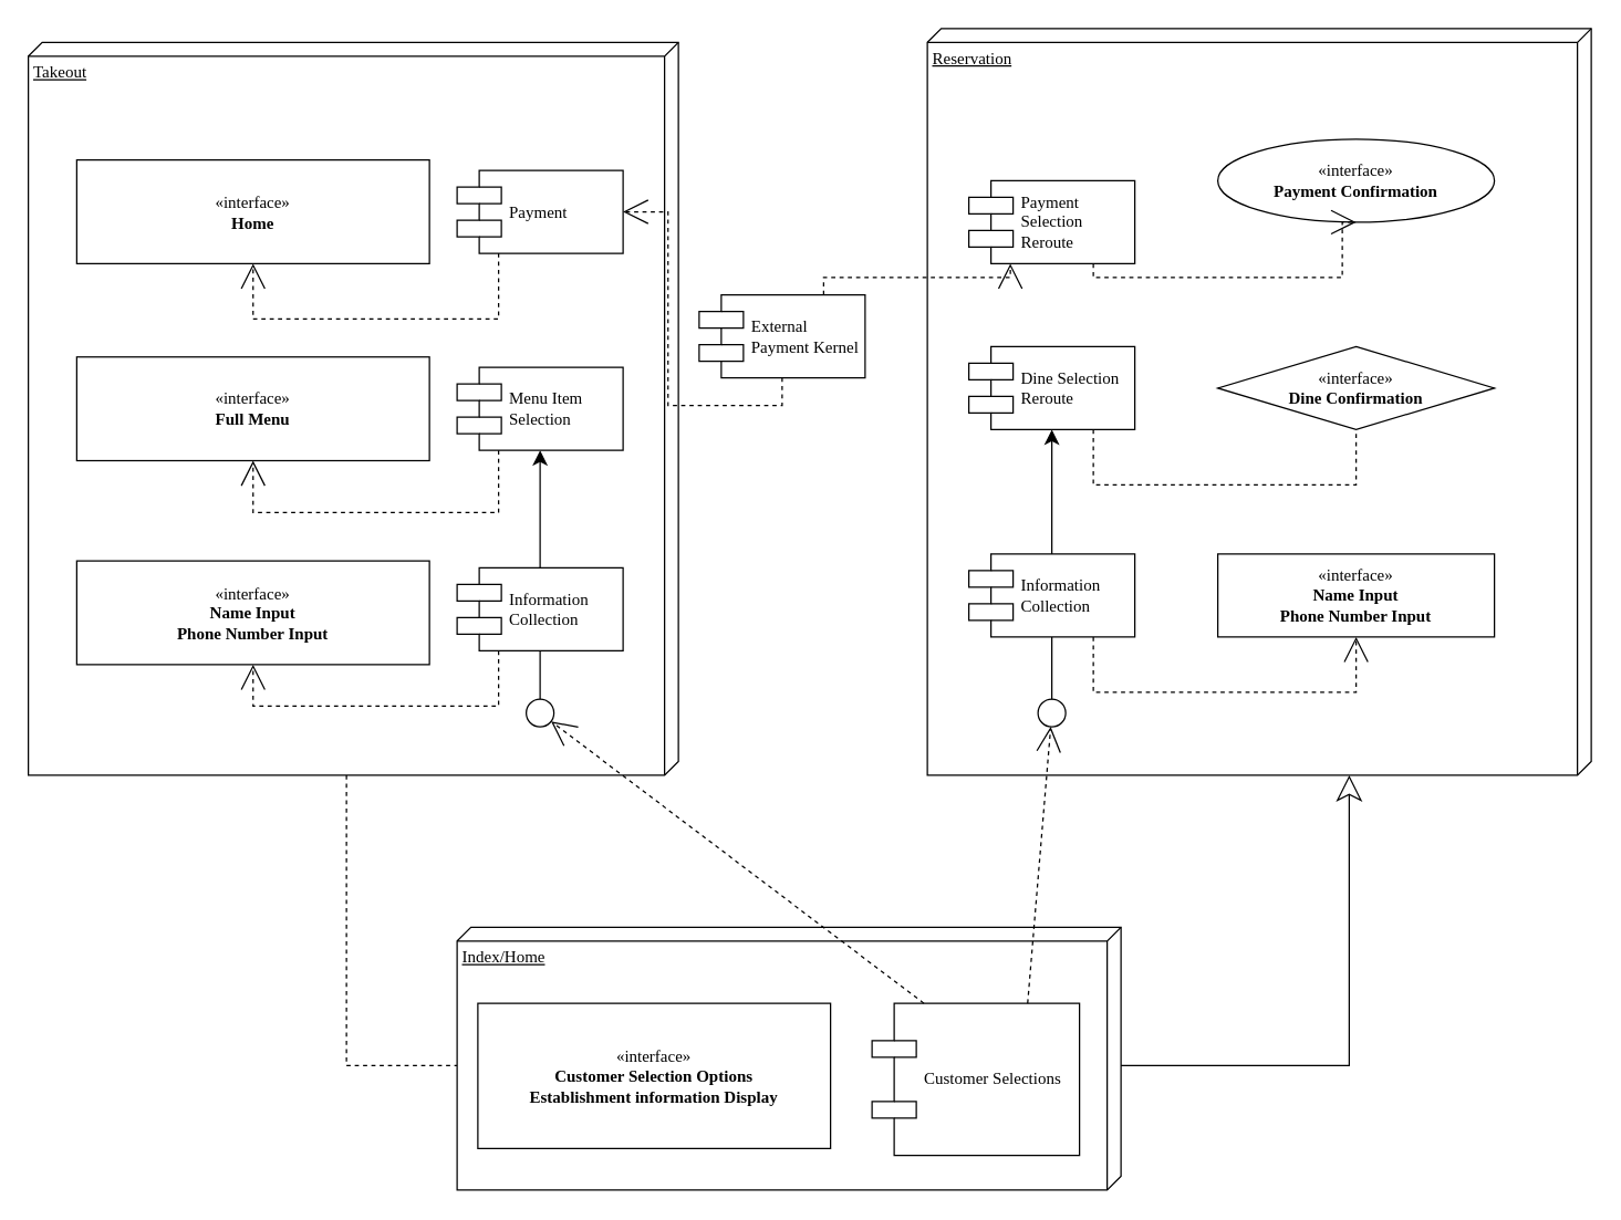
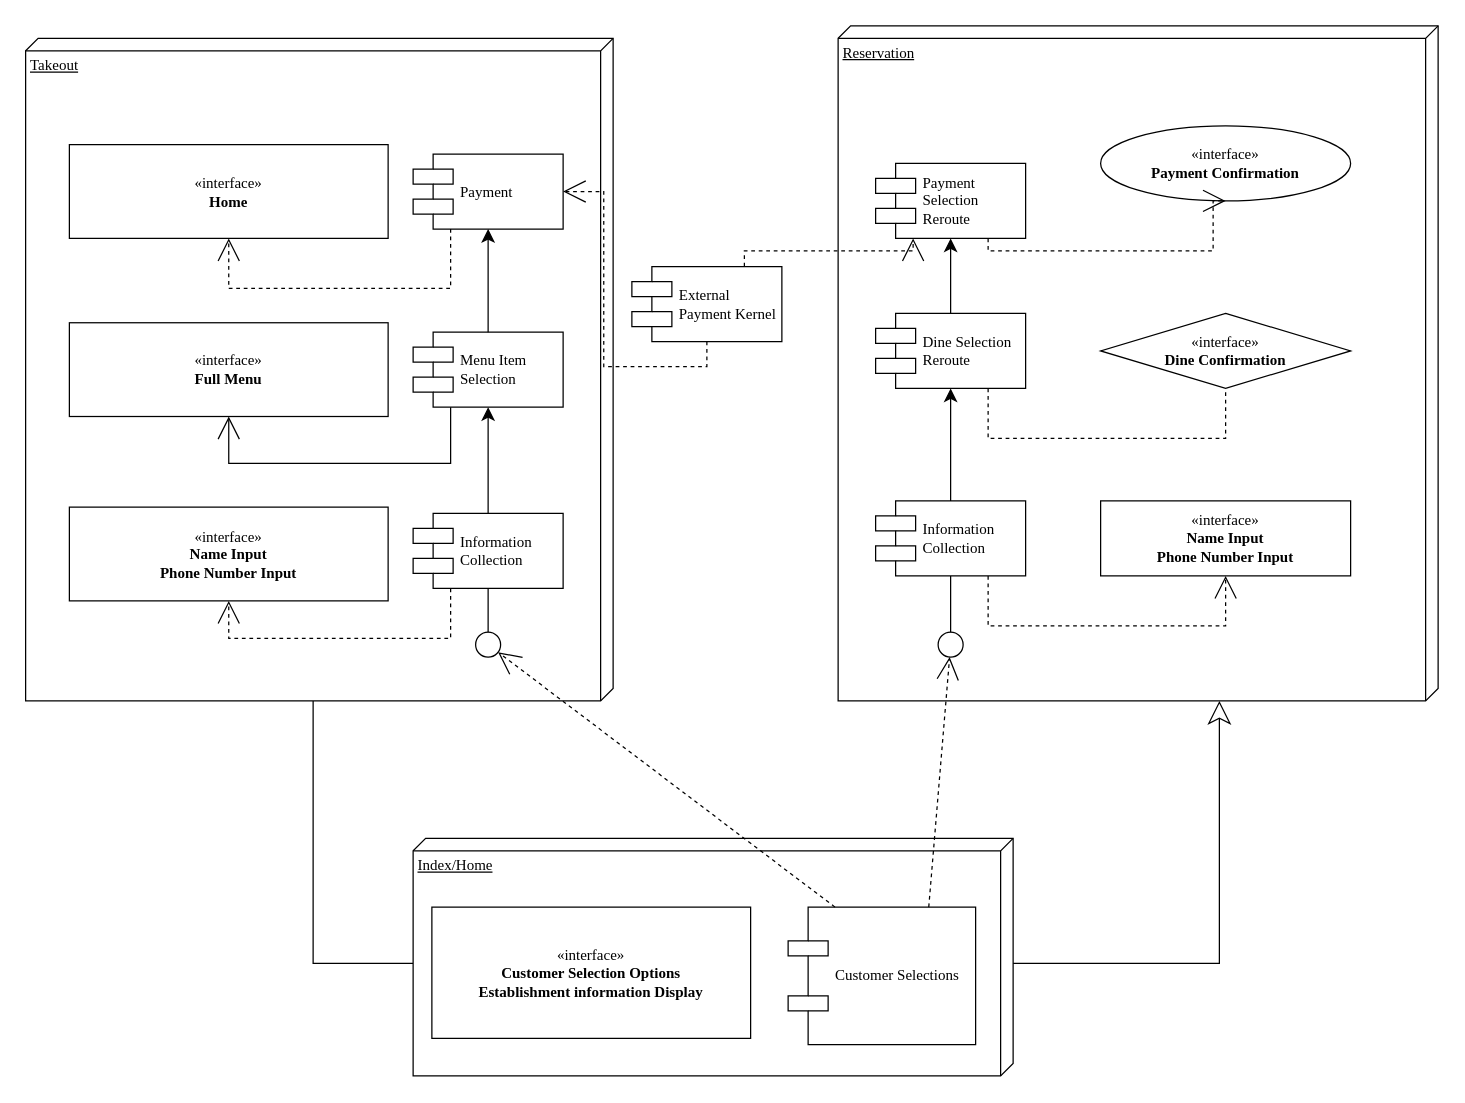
  <mxCell id="0" />
  <mxCell id="1" parent="0" />
- <mxCell id="2" style="edgeStyle=orthogonalEdgeStyle;rounded=0;orthogonalLoop=1;jettySize=auto;html=1;exitX=0;exitY=0;exitDx=530;exitDy=240;exitPerimeter=0;entryX=0;entryY=0;entryDx=100;entryDy=480;entryPerimeter=0;startSize=8;endArrow=none;endFill=0;endSize=8;targetPerimeterSpacing=0;dashed=1;" edge="1" parent="1" source="3" target="5"><mxGeometry relative="1" as="geometry" /></mxCell>
+ <mxCell id="2" style="edgeStyle=orthogonalEdgeStyle;rounded=0;orthogonalLoop=1;jettySize=auto;html=1;exitX=0;exitY=0;exitDx=530;exitDy=240;exitPerimeter=0;entryX=0;entryY=0;entryDx=100;entryDy=480;entryPerimeter=0;startSize=8;endArrow=none;endFill=0;endSize=8;targetPerimeterSpacing=0;" edge="1" parent="1" source="3" target="5"><mxGeometry relative="1" as="geometry" /></mxCell>
  <mxCell id="3" value="Takeout" style="verticalAlign=top;align=left;spacingTop=8;spacingLeft=2;spacingRight=12;shape=cube;size=10;direction=south;fontStyle=4;html=1;rounded=0;shadow=0;comic=0;labelBackgroundColor=none;strokeColor=#000000;strokeWidth=1;fillColor=#ffffff;fontFamily=Verdana;fontSize=12;fontColor=#000000;" parent="1" vertex="1"><mxGeometry x="20" y="30" width="470" height="530" as="geometry" /></mxCell>
  <mxCell id="4" value="Reservation" style="verticalAlign=top;align=left;spacingTop=8;spacingLeft=2;spacingRight=12;shape=cube;size=10;direction=south;fontStyle=4;html=1;rounded=0;shadow=0;comic=0;labelBackgroundColor=none;strokeColor=#000000;strokeWidth=1;fillColor=#ffffff;fontFamily=Verdana;fontSize=12;fontColor=#000000;" parent="1" vertex="1"><mxGeometry x="670" y="20" width="480" height="540" as="geometry" /></mxCell>
  <mxCell id="5" value="Index/Home" style="verticalAlign=top;align=left;spacingTop=8;spacingLeft=2;spacingRight=12;shape=cube;size=10;direction=south;fontStyle=4;html=1;rounded=0;shadow=0;comic=0;labelBackgroundColor=none;strokeColor=#000000;strokeWidth=1;fillColor=#ffffff;fontFamily=Verdana;fontSize=12;fontColor=#000000;" parent="1" vertex="1"><mxGeometry x="330" y="670" width="480" height="190" as="geometry" /></mxCell>
  <mxCell id="6" value="«interface»&lt;b&gt;&lt;br&gt;&lt;/b&gt;&lt;div&gt;&lt;b&gt;Customer Selection Options&lt;/b&gt;&lt;/div&gt;&lt;div&gt;&lt;b&gt;Establishment information Display&lt;/b&gt;&lt;br&gt;&lt;/div&gt;" style="html=1;rounded=0;shadow=0;comic=0;labelBackgroundColor=none;strokeColor=#000000;strokeWidth=1;fillColor=#ffffff;fontFamily=Verdana;fontSize=12;fontColor=#000000;align=center;whiteSpace=wrap;" parent="1" vertex="1"><mxGeometry x="345" y="725" width="255" height="105" as="geometry" /></mxCell>
  <mxCell id="7" style="edgeStyle=orthogonalEdgeStyle;rounded=0;orthogonalLoop=1;jettySize=auto;html=1;exitX=0.25;exitY=1;exitDx=0;exitDy=0;entryX=0.5;entryY=1;entryDx=0;entryDy=0;dashed=1;endArrow=open;endFill=0;startSize=8;endSize=16;targetPerimeterSpacing=0;" edge="1" parent="1" source="9" target="22"><mxGeometry relative="1" as="geometry"><Array as="points"><mxPoint x="360" y="510" /><mxPoint x="183" y="510" /></Array></mxGeometry></mxCell>
  <mxCell id="8" style="edgeStyle=orthogonalEdgeStyle;rounded=0;orthogonalLoop=1;jettySize=auto;html=1;exitX=0.5;exitY=0;exitDx=0;exitDy=0;entryX=0.5;entryY=1;entryDx=0;entryDy=0;startSize=8;endArrow=classic;endFill=1;endSize=8;targetPerimeterSpacing=0;" edge="1" parent="1" source="9" target="23"><mxGeometry relative="1" as="geometry" /></mxCell>
  <mxCell id="9" value="Information Collection" style="shape=component;align=left;spacingLeft=36;rounded=0;shadow=0;comic=0;labelBackgroundColor=none;strokeColor=#000000;strokeWidth=1;fillColor=#ffffff;fontFamily=Verdana;fontSize=12;fontColor=#000000;html=1;whiteSpace=wrap;" parent="1" vertex="1"><mxGeometry x="330" y="410" width="120" height="60" as="geometry" /></mxCell>
  <mxCell id="10" value="" style="ellipse;whiteSpace=wrap;html=1;rounded=0;shadow=0;comic=0;labelBackgroundColor=none;strokeColor=#000000;strokeWidth=1;fillColor=#ffffff;fontFamily=Verdana;fontSize=12;fontColor=#000000;align=center;" parent="1" vertex="1"><mxGeometry x="380" y="505" width="20" height="20" as="geometry" /></mxCell>
  <mxCell id="11" style="edgeStyle=orthogonalEdgeStyle;rounded=0;orthogonalLoop=1;jettySize=auto;html=1;exitX=0.5;exitY=0;exitDx=0;exitDy=0;entryX=0.5;entryY=1;entryDx=0;entryDy=0;startSize=8;endArrow=classic;endFill=1;endSize=8;targetPerimeterSpacing=0;" edge="1" parent="1" source="12" target="33"><mxGeometry relative="1" as="geometry" /></mxCell>
  <mxCell id="12" value="Information Collection" style="shape=component;align=left;spacingLeft=36;rounded=0;shadow=0;comic=0;labelBackgroundColor=none;strokeColor=#000000;strokeWidth=1;fillColor=#ffffff;fontFamily=Verdana;fontSize=12;fontColor=#000000;html=1;whiteSpace=wrap;" parent="1" vertex="1"><mxGeometry x="700" y="400" width="120" height="60" as="geometry" /></mxCell>
  <mxCell id="13" value="«interface»&lt;br&gt;&lt;div&gt;&lt;b&gt;Name Input&lt;/b&gt;&lt;/div&gt;&lt;div&gt;&lt;b&gt;Phone Number Input&lt;br&gt;&lt;/b&gt;&lt;/div&gt;" style="html=1;rounded=0;shadow=0;comic=0;labelBackgroundColor=none;strokeColor=#000000;strokeWidth=1;fillColor=#ffffff;fontFamily=Verdana;fontSize=12;fontColor=#000000;align=center;whiteSpace=wrap;" parent="1" vertex="1"><mxGeometry x="880" y="400" width="200" height="60" as="geometry" /></mxCell>
  <mxCell id="14" value="" style="ellipse;whiteSpace=wrap;html=1;rounded=0;shadow=0;comic=0;labelBackgroundColor=none;strokeColor=#000000;strokeWidth=1;fillColor=#ffffff;fontFamily=Verdana;fontSize=12;fontColor=#000000;align=center;" parent="1" vertex="1"><mxGeometry x="750" y="505" width="20" height="20" as="geometry" /></mxCell>
  <mxCell id="15" value="Customer Selections" style="shape=component;align=left;spacingLeft=36;rounded=0;shadow=0;comic=0;labelBackgroundColor=none;strokeColor=#000000;strokeWidth=1;fillColor=#ffffff;fontFamily=Verdana;fontSize=12;fontColor=#000000;html=1;whiteSpace=wrap;" parent="1" vertex="1"><mxGeometry x="630" y="725" width="150" height="110" as="geometry" /></mxCell>
  <mxCell id="16" style="edgeStyle=none;rounded=0;html=1;dashed=1;labelBackgroundColor=none;startArrow=none;startFill=0;startSize=8;endArrow=open;endFill=0;endSize=16;fontFamily=Verdana;fontSize=12;exitX=0.25;exitY=0;exitDx=0;exitDy=0;" parent="1" source="15" target="10" edge="1"><mxGeometry relative="1" as="geometry" /></mxCell>
  <mxCell id="17" style="edgeStyle=none;rounded=0;html=1;dashed=1;labelBackgroundColor=none;startArrow=none;startFill=0;startSize=8;endArrow=open;endFill=0;endSize=16;fontFamily=Verdana;fontSize=12;exitX=0.75;exitY=0;exitDx=0;exitDy=0;" parent="1" source="15" target="14" edge="1"><mxGeometry relative="1" as="geometry" /></mxCell>
  <mxCell id="18" style="edgeStyle=elbowEdgeStyle;rounded=0;html=1;labelBackgroundColor=none;startArrow=none;startFill=0;startSize=8;endArrow=none;endFill=0;endSize=16;fontFamily=Verdana;fontSize=12;" parent="1" source="14" target="12" edge="1"><mxGeometry relative="1" as="geometry" /></mxCell>
  <mxCell id="19" style="edgeStyle=elbowEdgeStyle;rounded=0;html=1;labelBackgroundColor=none;startArrow=none;startFill=0;startSize=8;endArrow=none;endFill=0;endSize=16;fontFamily=Verdana;fontSize=12;" parent="1" source="10" target="9" edge="1"><mxGeometry relative="1" as="geometry" /></mxCell>
  <mxCell id="20" style="edgeStyle=orthogonalEdgeStyle;rounded=0;html=1;dashed=1;labelBackgroundColor=none;startArrow=none;startFill=0;startSize=8;endArrow=open;endFill=0;endSize=16;fontFamily=Verdana;fontSize=12;exitX=0.75;exitY=1;exitDx=0;exitDy=0;" parent="1" source="12" target="13" edge="1"><mxGeometry relative="1" as="geometry"><Array as="points"><mxPoint x="790" y="500" /><mxPoint x="980" y="500" /></Array></mxGeometry></mxCell>
  <mxCell id="21" style="edgeStyle=orthogonalEdgeStyle;rounded=0;html=1;labelBackgroundColor=none;startArrow=none;startFill=0;startSize=8;endArrow=classic;endFill=0;endSize=16;fontFamily=Verdana;fontSize=12;" parent="1" source="5" target="4" edge="1"><mxGeometry relative="1" as="geometry"><Array as="points"><mxPoint x="975" y="770" /></Array></mxGeometry></mxCell>
  <mxCell id="22" value="«interface»&lt;br&gt;&lt;div&gt;&lt;b&gt;Name Input&lt;/b&gt;&lt;/div&gt;&lt;div&gt;&lt;b&gt;Phone Number Input&lt;br&gt;&lt;/b&gt;&lt;/div&gt;" style="html=1;rounded=0;shadow=0;comic=0;labelBackgroundColor=none;strokeColor=#000000;strokeWidth=1;fillColor=#ffffff;fontFamily=Verdana;fontSize=12;fontColor=#000000;align=center;whiteSpace=wrap;" vertex="1" parent="1"><mxGeometry x="55" y="405" width="255" height="75" as="geometry" /></mxCell>
  <mxCell id="23" value="Menu Item Selection" style="shape=component;align=left;spacingLeft=36;rounded=0;shadow=0;comic=0;labelBackgroundColor=none;strokeColor=#000000;strokeWidth=1;fillColor=#ffffff;fontFamily=Verdana;fontSize=12;fontColor=#000000;html=1;whiteSpace=wrap;" vertex="1" parent="1"><mxGeometry x="330" y="265" width="120" height="60" as="geometry" /></mxCell>
- <mxCell id="24" style="edgeStyle=orthogonalEdgeStyle;rounded=0;orthogonalLoop=1;jettySize=auto;html=1;entryX=0.5;entryY=1;entryDx=0;entryDy=0;dashed=1;endArrow=open;endFill=0;startSize=8;endSize=16;targetPerimeterSpacing=0;exitX=0.25;exitY=1;exitDx=0;exitDy=0;" edge="1" parent="1" target="25" source="23"><mxGeometry relative="1" as="geometry"><mxPoint x="350" y="340" as="sourcePoint" /><Array as="points"><mxPoint x="360" y="370" /><mxPoint x="183" y="370" /></Array></mxGeometry></mxCell>
+ <mxCell id="24" style="edgeStyle=orthogonalEdgeStyle;rounded=0;orthogonalLoop=1;jettySize=auto;html=1;entryX=0.5;entryY=1;entryDx=0;entryDy=0;dashed=0;endArrow=open;endFill=0;startSize=8;endSize=16;targetPerimeterSpacing=0;exitX=0.25;exitY=1;exitDx=0;exitDy=0;" edge="1" parent="1" target="25" source="23"><mxGeometry relative="1" as="geometry"><mxPoint x="350" y="340" as="sourcePoint" /><Array as="points"><mxPoint x="360" y="370" /><mxPoint x="183" y="370" /></Array></mxGeometry></mxCell>
  <mxCell id="25" value="«interface»&lt;br&gt;&lt;b&gt;Full Menu&lt;br&gt;&lt;/b&gt;" style="html=1;rounded=0;shadow=0;comic=0;labelBackgroundColor=none;strokeColor=#000000;strokeWidth=1;fillColor=#ffffff;fontFamily=Verdana;fontSize=12;fontColor=#000000;align=center;whiteSpace=wrap;" vertex="1" parent="1"><mxGeometry x="55" y="257.5" width="255" height="75" as="geometry" /></mxCell>
+ <mxCell id="26" style="edgeStyle=orthogonalEdgeStyle;rounded=0;orthogonalLoop=1;jettySize=auto;html=1;exitX=0.5;exitY=0;exitDx=0;exitDy=0;entryX=0.5;entryY=1;entryDx=0;entryDy=0;startSize=8;endArrow=classic;endFill=1;endSize=8;targetPerimeterSpacing=0;" edge="1" parent="1" target="27" source="23"><mxGeometry relative="1" as="geometry"><mxPoint x="390" y="242.5" as="sourcePoint" /></mxGeometry></mxCell>
  <mxCell id="27" value="Payment" style="shape=component;align=left;spacingLeft=36;rounded=0;shadow=0;comic=0;labelBackgroundColor=none;strokeColor=#000000;strokeWidth=1;fillColor=#ffffff;fontFamily=Verdana;fontSize=12;fontColor=#000000;html=1;whiteSpace=wrap;" vertex="1" parent="1"><mxGeometry x="330" y="122.5" width="120" height="60" as="geometry" /></mxCell>
  <mxCell id="28" style="edgeStyle=orthogonalEdgeStyle;rounded=0;orthogonalLoop=1;jettySize=auto;html=1;entryX=0.5;entryY=1;entryDx=0;entryDy=0;dashed=1;endArrow=open;endFill=0;startSize=8;endSize=16;targetPerimeterSpacing=0;exitX=0.25;exitY=1;exitDx=0;exitDy=0;" edge="1" parent="1" source="27" target="29"><mxGeometry relative="1" as="geometry"><mxPoint x="350" y="172.5" as="sourcePoint" /><Array as="points"><mxPoint x="360" y="230" /><mxPoint x="183" y="230" /></Array></mxGeometry></mxCell>
  <mxCell id="29" value="«interface»&lt;br&gt;&lt;b&gt;Home&lt;br&gt;&lt;/b&gt;" style="html=1;rounded=0;shadow=0;comic=0;labelBackgroundColor=none;strokeColor=#000000;strokeWidth=1;fillColor=#ffffff;fontFamily=Verdana;fontSize=12;fontColor=#000000;align=center;whiteSpace=wrap;" vertex="1" parent="1"><mxGeometry x="55" y="115" width="255" height="75" as="geometry" /></mxCell>
  <mxCell id="30" style="edgeStyle=orthogonalEdgeStyle;rounded=0;orthogonalLoop=1;jettySize=auto;html=1;entryX=1;entryY=0.5;entryDx=0;entryDy=0;startSize=8;endArrow=open;endFill=0;endSize=16;targetPerimeterSpacing=0;dashed=1;exitX=0.5;exitY=1;exitDx=0;exitDy=0;" edge="1" parent="1" source="32" target="27"><mxGeometry relative="1" as="geometry" /></mxCell>
  <mxCell id="31" style="edgeStyle=orthogonalEdgeStyle;rounded=0;orthogonalLoop=1;jettySize=auto;html=1;entryX=0.25;entryY=1;entryDx=0;entryDy=0;startSize=8;endArrow=open;endFill=0;endSize=16;targetPerimeterSpacing=0;exitX=0.75;exitY=1;exitDx=0;exitDy=0;dashed=1;" edge="1" parent="1" source="32" target="37"><mxGeometry relative="1" as="geometry"><Array as="points"><mxPoint x="595" y="200" /><mxPoint x="730" y="200" /></Array></mxGeometry></mxCell>
  <mxCell id="32" value="External Payment Kernel" style="shape=component;align=left;spacingLeft=36;rounded=0;shadow=0;comic=0;labelBackgroundColor=none;strokeColor=#000000;strokeWidth=1;fillColor=#ffffff;fontFamily=Verdana;fontSize=12;fontColor=#000000;html=1;whiteSpace=wrap;" vertex="1" parent="1"><mxGeometry x="505" y="212.5" width="120" height="60" as="geometry" /></mxCell>
  <mxCell id="33" value="Dine Selection Reroute" style="shape=component;align=left;spacingLeft=36;rounded=0;shadow=0;comic=0;labelBackgroundColor=none;strokeColor=#000000;strokeWidth=1;fillColor=#ffffff;fontFamily=Verdana;fontSize=12;fontColor=#000000;html=1;whiteSpace=wrap;" vertex="1" parent="1"><mxGeometry x="700" y="250" width="120" height="60" as="geometry" /></mxCell>
  <mxCell id="34" value="«interface»&lt;br&gt;&lt;div&gt;&lt;b&gt;Dine Confirmation&lt;br&gt;&lt;/b&gt;&lt;/div&gt;" style="rhombus;html=1;shadow=0;comic=0;labelBackgroundColor=none;strokeColor=#000000;strokeWidth=1;fillColor=#ffffff;fontFamily=Verdana;fontSize=12;fontColor=#000000;align=center;whiteSpace=wrap;" vertex="1" parent="1"><mxGeometry x="880" y="250" width="200" height="60" as="geometry" /></mxCell>
  <mxCell id="35" style="edgeStyle=orthogonalEdgeStyle;rounded=0;html=1;dashed=1;labelBackgroundColor=none;startArrow=none;startFill=0;startSize=8;endArrow=none;endFill=0;endSize=16;fontFamily=Verdana;fontSize=12;exitX=0.75;exitY=1;exitDx=0;exitDy=0;" edge="1" parent="1" source="33" target="34"><mxGeometry relative="1" as="geometry"><Array as="points"><mxPoint x="790" y="350" /><mxPoint x="980" y="350" /></Array></mxGeometry></mxCell>
+ <mxCell id="36" style="edgeStyle=orthogonalEdgeStyle;rounded=0;orthogonalLoop=1;jettySize=auto;html=1;exitX=0.5;exitY=0;exitDx=0;exitDy=0;entryX=0.5;entryY=1;entryDx=0;entryDy=0;startSize=8;endArrow=classic;endFill=1;endSize=8;targetPerimeterSpacing=0;" edge="1" parent="1" target="37" source="33"><mxGeometry relative="1" as="geometry"><mxPoint x="770" y="250" as="sourcePoint" /></mxGeometry></mxCell>
  <mxCell id="37" value="Payment Selection Reroute" style="shape=component;align=left;spacingLeft=36;rounded=0;shadow=0;comic=0;labelBackgroundColor=none;strokeColor=#000000;strokeWidth=1;fillColor=#ffffff;fontFamily=Verdana;fontSize=12;fontColor=#000000;html=1;whiteSpace=wrap;" vertex="1" parent="1"><mxGeometry x="700" y="130" width="120" height="60" as="geometry" /></mxCell>
  <mxCell id="38" value="«interface»&lt;br&gt;&lt;div&gt;&lt;b&gt;Payment Confirmation&lt;br&gt;&lt;/b&gt;&lt;/div&gt;" style="ellipse;html=1;shadow=0;comic=0;labelBackgroundColor=none;strokeColor=#000000;strokeWidth=1;fillColor=#ffffff;fontFamily=Verdana;fontSize=12;fontColor=#000000;align=center;whiteSpace=wrap;" vertex="1" parent="1"><mxGeometry x="880" y="100" width="200" height="60" as="geometry" /></mxCell>
  <mxCell id="39" style="edgeStyle=orthogonalEdgeStyle;rounded=0;html=1;dashed=1;labelBackgroundColor=none;startArrow=none;startFill=0;startSize=8;endArrow=open;endFill=0;endSize=16;fontFamily=Verdana;fontSize=12;exitX=0.75;exitY=1;exitDx=0;exitDy=0;entryX=0.5;entryY=1;entryDx=0;entryDy=0;" edge="1" parent="1" source="37" target="38"><mxGeometry relative="1" as="geometry"><Array as="points"><mxPoint x="790" y="200" /><mxPoint x="970" y="200" /></Array></mxGeometry></mxCell>
